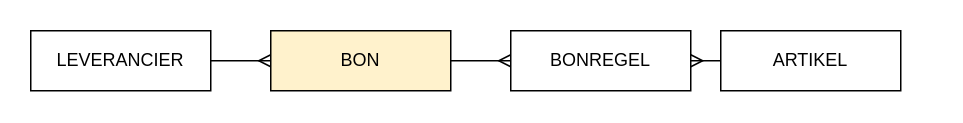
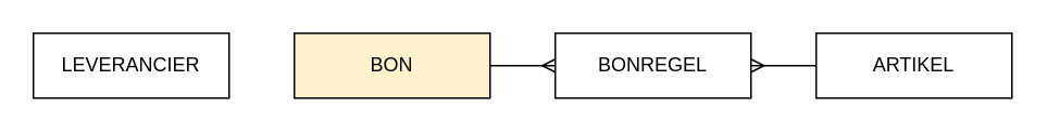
  <mxCell id="0" />
  <mxCell id="1" parent="0" />
- <mxCell id="2" value="" style="edgeStyle=orthogonalEdgeStyle;rounded=0;orthogonalLoop=1;jettySize=auto;html=1;endArrow=ERmany;endFill=0;" parent="1" source="3" target="5" edge="1"><mxGeometry relative="1" as="geometry" /></mxCell>
  <mxCell id="3" value="LEVERANCIER" style="rounded=0;whiteSpace=wrap;html=1;" parent="1" vertex="1"><mxGeometry x="20" y="20" width="120" height="40" as="geometry" /></mxCell>
  <mxCell id="4" value="" style="edgeStyle=orthogonalEdgeStyle;rounded=0;orthogonalLoop=1;jettySize=auto;html=1;startArrow=none;startFill=0;endArrow=ERmany;endFill=0;" edge="1" parent="1" source="5" target="7"><mxGeometry relative="1" as="geometry" /></mxCell>
  <mxCell id="5" value="BON" style="rounded=0;whiteSpace=wrap;html=1;fillColor=#fff2cc;" parent="1" vertex="1"><mxGeometry x="180" y="20" width="120" height="40" as="geometry" /></mxCell>
  <mxCell id="6" value="" style="edgeStyle=orthogonalEdgeStyle;rounded=0;orthogonalLoop=1;jettySize=auto;html=1;startArrow=ERmany;startFill=0;endArrow=none;endFill=0;" edge="1" parent="1" source="7" target="8"><mxGeometry relative="1" as="geometry" /></mxCell>
  <mxCell id="7" value="BONREGEL" style="rounded=0;whiteSpace=wrap;html=1;" vertex="1" parent="1"><mxGeometry x="340" y="20" width="120" height="40" as="geometry" /></mxCell>
- <mxCell id="8" value="ARTIKEL" style="rounded=0;whiteSpace=wrap;html=1;" vertex="1" parent="1"><mxGeometry x="480" y="20" width="120" height="40" as="geometry" /></mxCell>
+ <mxCell id="8" value="ARTIKEL" style="rounded=0;whiteSpace=wrap;html=1;" vertex="1" parent="1"><mxGeometry x="500" y="20" width="120" height="40" as="geometry" /></mxCell>
